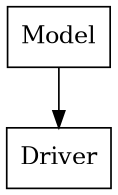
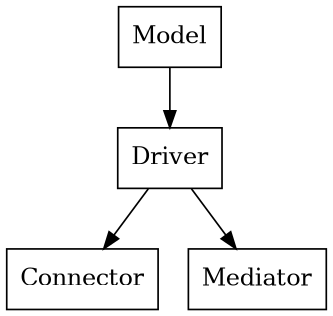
  digraph {
    fontname="DejaVu Serif"
    node [fontname="DejaVu Serif" shape=box]
    edge [fontname="DejaVu Serif"]
    n1 [label=Driver]
+   n2 [label=Connector]
+   n3 [label=Mediator]
    n4 [label=Model]
+   n1 -> n2
+   n1 -> n3
    n4 -> n1
  }
